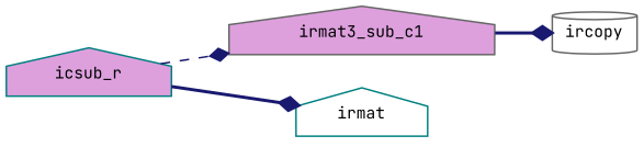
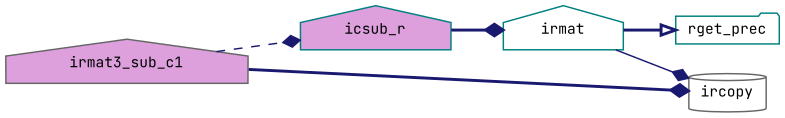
  digraph {
    fontname="JetBrains Mono"
    rankdir=LR
    node [color=teal fillcolor=white fontname="JetBrains Mono" fontsize=10 shape=house style=filled]
    edge [arrowhead=diamond color=midnightblue fontname="JetBrains Mono" fontsize=10 labelfontname=Helvetica labelfontsize=10 style=bold]
    n1 [color=gray40 fillcolor=plum fontcolor=black height=0.2 label=irmat3_sub_c1 width=0.4]
    n2 [fillcolor=plum height=0.2 label=icsub_r width=0.4]
    n3 [color=gray40 height=0.2 label=ircopy shape=cylinder width=0.4]
    n4 [height=0.2 label=irmat width=0.4]
-   n2 -> n1 [style=dashed]
+   n5 [height=0.2 label=rget_prec shape=folder width=0.4]
+   n1 -> n2 [style=dashed]
    n1 -> n3
    n2 -> n4
+   n4 -> n3 [style=solid]
+   n4 -> n5 [arrowhead=onormal]
  }
